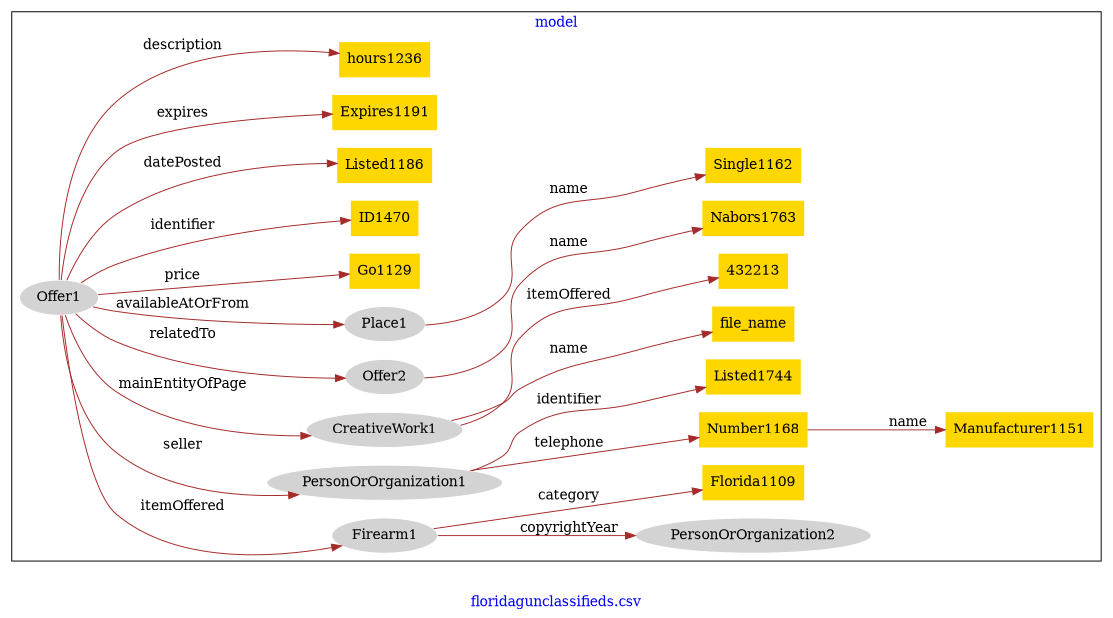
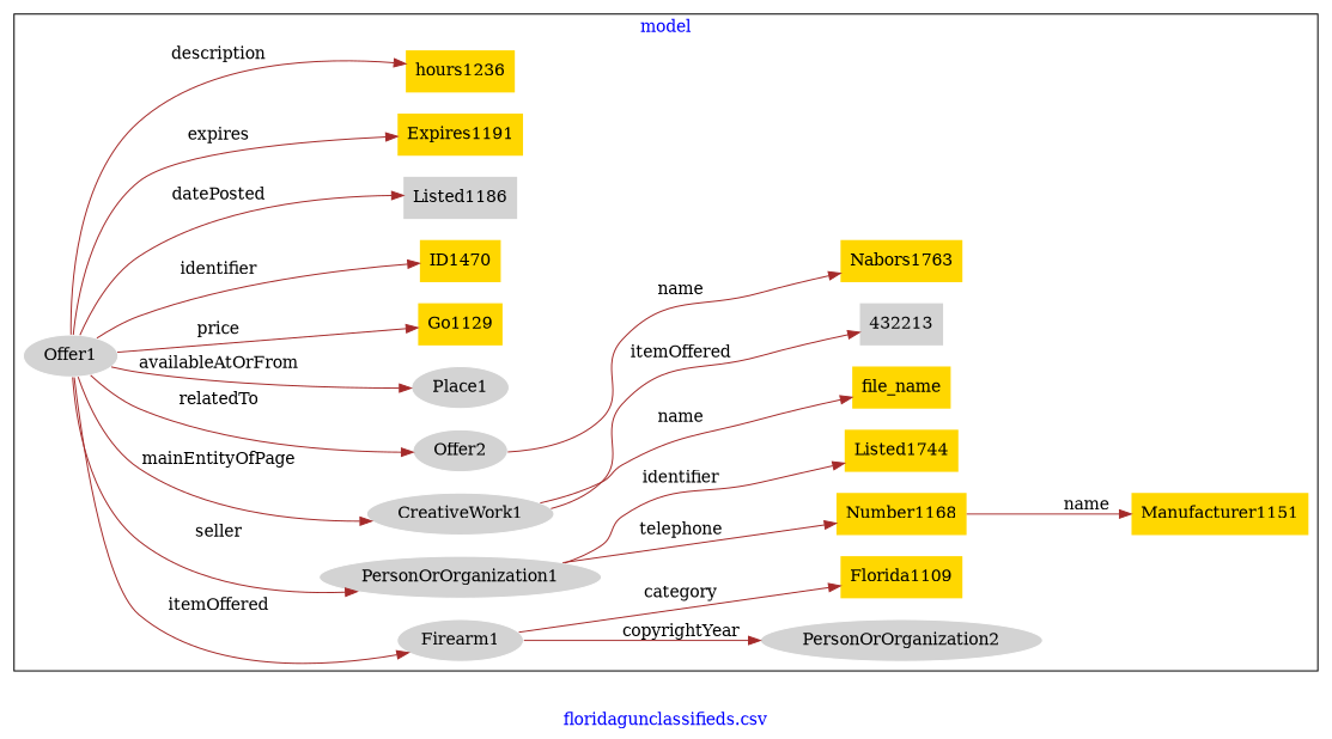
  digraph {
    fontcolor=blue
    label="floridagunclassifieds.csv"
    rankdir=LR
    remincross=true
    node [fillcolor=gold style=filled shape=plaintext]
    edge [color=brown fontcolor=black]
    n1 [color=white fillcolor=lightgray label=Firearm1 shape=""]
    n2 [color=white fillcolor=lightgray label=PersonOrOrganization2 shape=""]
    n3 [color=white fillcolor=lightgray label=Offer1 shape=""]
    n4 [color=white fillcolor=lightgray label=PersonOrOrganization1 shape=""]
    n5 [color=white fillcolor=lightgray label=CreativeWork1 shape=""]
    n6 [color=white fillcolor=lightgray label=Offer2 shape=""]
    n7 [color=white fillcolor=lightgray label=Place1 shape=""]
    n8 [label=Go1129]
    n9 [label=Number1168]
    n10 [label=ID1470]
    n11 [label=file_name]
-   n12 [label=Listed1186]
+   n12 [fillcolor=lightgray label=Listed1186]
    n13 [label=Florida1109]
    n14 [label=Nabors1763]
    n15 [label=Expires1191]
    n16 [label=Listed1744]
-   n17 [label=432213]
+   n17 [fillcolor=lightgray label=432213]
    n18 [label=hours1236]
    n19 [label=Manufacturer1151]
-   n20 [label=Single1162]
    subgraph cluster_1 {
      label=model
      n1
      n2
      n3
      n4
      n5
      n6
      n7
      n8
      n9
      n10
      n11
      n12
      n13
      n14
      n15
      n16
      n17
      n18
      n19
-     n20
    }
    n1 -> n2 [label=copyrightYear]
    n1 -> n13 [label=category]
    n3 -> n1 [label=itemOffered]
    n3 -> n4 [label=seller]
    n3 -> n5 [label=mainEntityOfPage]
    n3 -> n6 [label=relatedTo]
    n3 -> n7 [label=availableAtOrFrom]
    n3 -> n8 [label=price]
    n3 -> n10 [label=identifier]
    n3 -> n12 [label=datePosted]
    n3 -> n15 [label=expires]
    n3 -> n18 [label=description]
    n4 -> n9 [label=telephone]
    n4 -> n16 [label=identifier]
    n5 -> n11 [label=name]
    n5 -> n17 [label=itemOffered]
    n6 -> n14 [label=name]
-   n7 -> n20 [label=name]
    n9 -> n19 [label=name]
  }
